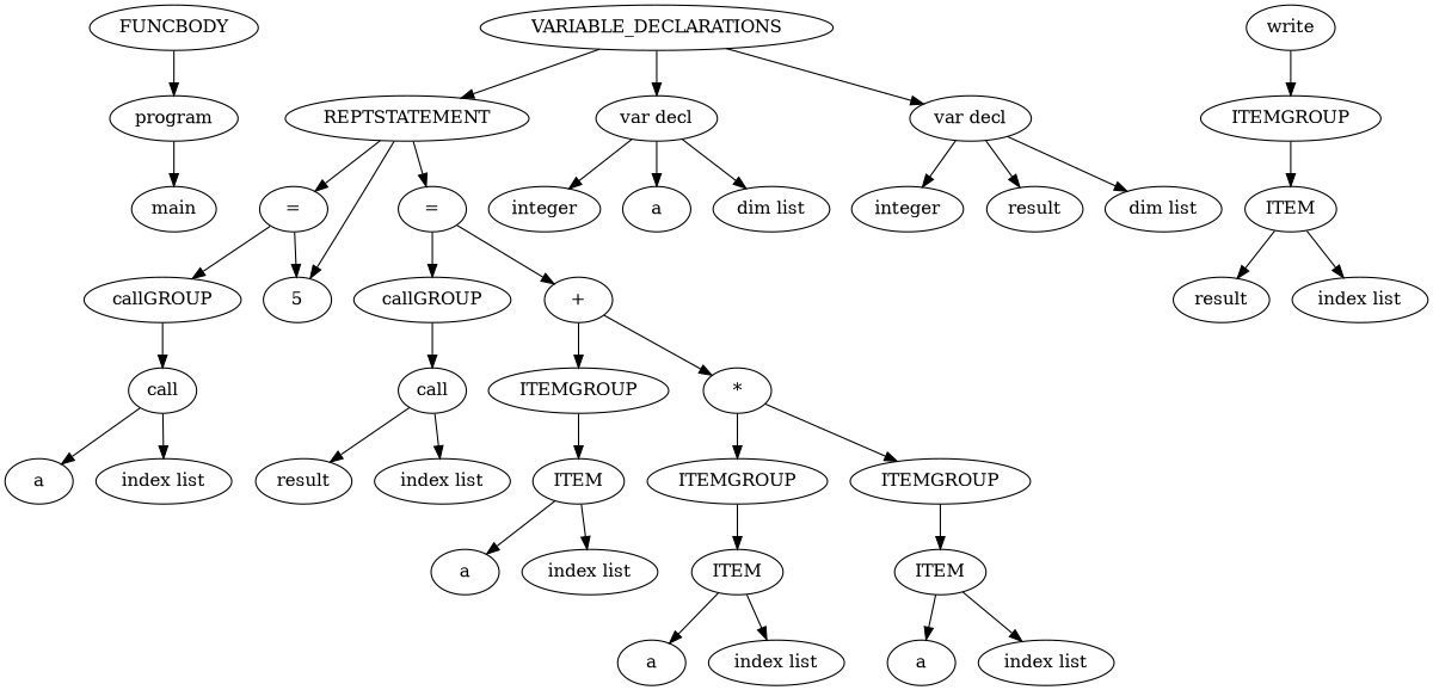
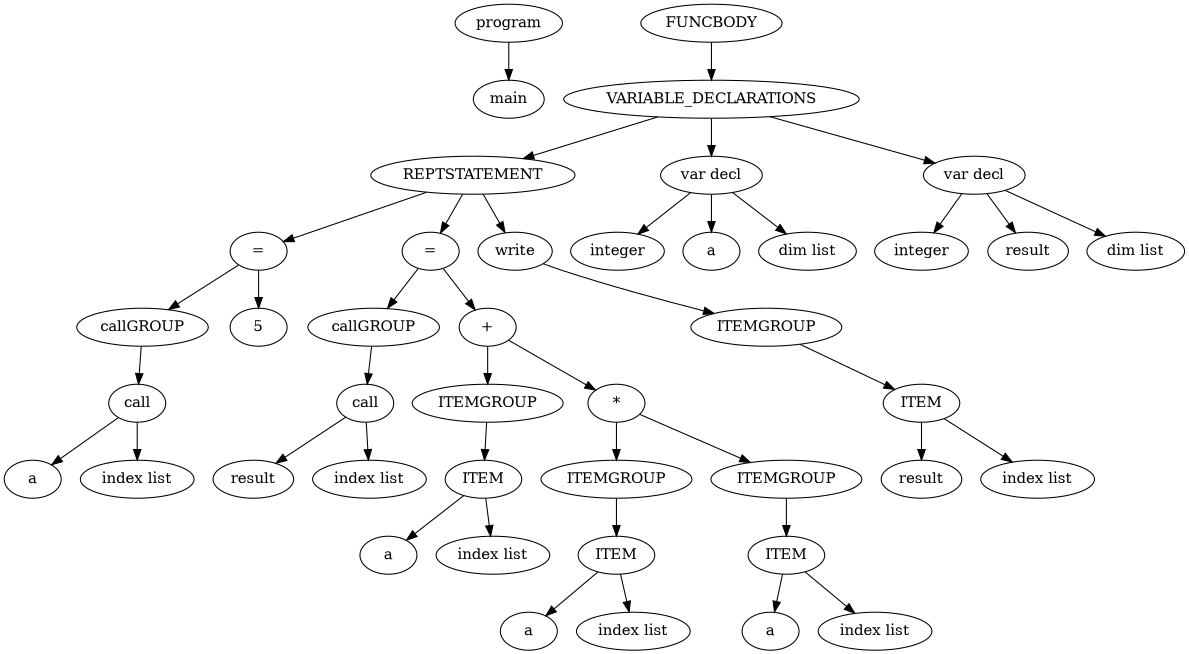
  digraph {
    n1 [label=program]
    n2 [label=main]
    n3 [label=FUNCBODY]
    n4 [label=VARIABLE_DECLARATIONS]
    n5 [label=REPTSTATEMENT]
    n6 [label="var decl"]
    n7 [label="var decl"]
    n8 [label="="]
    n9 [label="="]
    n10 [label=write]
    n11 [label=integer]
    n12 [label=a]
    n13 [label="dim list"]
    n14 [label=integer]
    n15 [label=result]
    n16 [label="dim list"]
    n17 [label=callGROUP]
    n18 [label=5]
    n19 [label=callGROUP]
    n20 [label="+"]
    n21 [label=ITEMGROUP]
    n22 [label=call]
    n23 [label=call]
    n24 [label=ITEMGROUP]
    n25 [label="*"]
    n26 [label=ITEM]
    n27 [label=result]
    n28 [label="index list"]
    n29 [label=result]
    n30 [label="index list"]
    n31 [label=ITEM]
    n32 [label=ITEMGROUP]
    n33 [label=ITEMGROUP]
    n34 [label=a]
    n35 [label="index list"]
    n36 [label=ITEM]
    n37 [label=ITEM]
    n38 [label=a]
    n39 [label="index list"]
    n40 [label=a]
    n41 [label="index list"]
    n42 [label=a]
    n43 [label="index list"]
    n1 -> n2
-   n3 -> n1
+   n3 -> n4
    n4 -> n5
    n4 -> n6
    n4 -> n7
    n5 -> n8
    n5 -> n9
-   n5 -> n18
+   n5 -> n10
    n6 -> n11
    n6 -> n12
    n6 -> n13
    n7 -> n14
    n7 -> n15
    n7 -> n16
    n8 -> n17
    n8 -> n18
    n9 -> n19
    n9 -> n20
    n10 -> n21
    n17 -> n22
    n19 -> n23
    n20 -> n24
    n20 -> n25
    n21 -> n26
    n22 -> n42
    n22 -> n43
    n23 -> n29
    n23 -> n30
    n24 -> n31
    n25 -> n32
    n25 -> n33
    n26 -> n27
    n26 -> n28
    n31 -> n34
    n31 -> n35
    n32 -> n36
    n33 -> n37
    n36 -> n38
    n36 -> n39
    n37 -> n40
    n37 -> n41
  }
